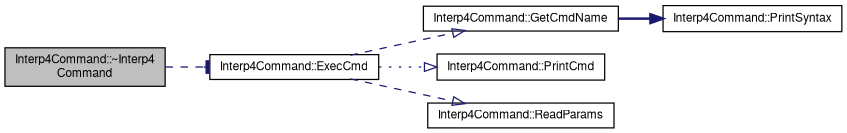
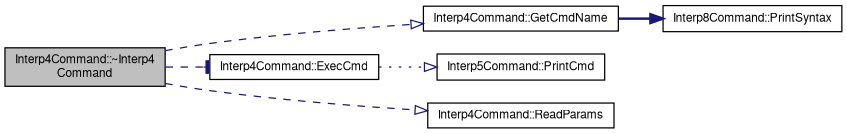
  digraph {
    rankdir=LR
    node [color=black fillcolor=white fontname=FreeSans fontsize=10 shape=record style=filled]
    edge [arrowhead=onormal color=midnightblue fontname=FreeSans fontsize=10 labelfontname=FreeSans labelfontsize=10 style=dashed]
    n1 [fillcolor=grey75 fontcolor=black height=0.2 label="Interp4Command::~Interp4\lCommand" width=0.4]
    n2 [height=0.2 label="Interp4Command::GetCmdName" width=0.4]
    n3 [height=0.2 label="Interp4Command::ExecCmd" width=0.4]
    n4 [height=0.2 label="Interp4Command::ReadParams" width=0.4]
-   n5 [height=0.2 label="Interp4Command::PrintCmd" width=0.4]
-   n6 [height=0.2 label="Interp4Command::PrintSyntax" width=0.4]
-   n3 -> n2
+   n5 [height=0.2 label="Interp5Command::PrintCmd" width=0.4]
+   n6 [height=0.2 label="Interp8Command::PrintSyntax" width=0.4]
+   n1 -> n2
    n1 -> n3 [arrowhead=tee]
-   n3 -> n4
+   n1 -> n4
    n2 -> n6 [arrowhead=normal style=bold]
    n3 -> n5 [style=dotted]
  }
